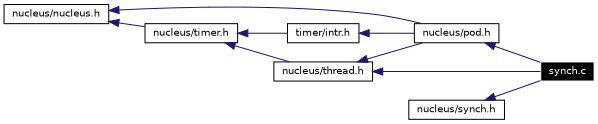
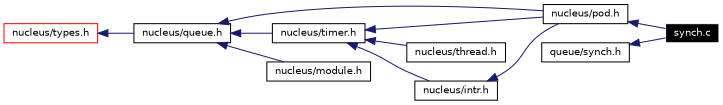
  digraph {
    rankdir=LR
    node [color=black fontname=Helvetica fontsize=10 shape=record]
    edge [color=midnightblue dir=back fontname=Helvetica fontsize=10 labelfontname=Helvetica labelfontsize=10 style=solid]
    n1 [color=white fillcolor=black fontcolor=white height=0.2 label="synch.c" style=filled width=0.4]
    n2 [height=0.2 label="nucleus/pod.h" width=0.4]
    n3 [height=0.2 label="nucleus/thread.h" width=0.4]
    n4 [height=0.2 label="nucleus/timer.h" width=0.4]
-   n5 [height=0.2 label="timer/intr.h" width=0.4]
-   n6 [height=0.2 label="nucleus/nucleus.h" width=0.4]
-   n8 [height=0.2 label="nucleus/synch.h" width=0.4]
+   n5 [height=0.2 label="nucleus/intr.h" width=0.4]
+   n6 [height=0.2 label="nucleus/queue.h" width=0.4]
+   n7 [height=0.2 label="nucleus/module.h" width=0.4]
+   n8 [height=0.2 label="queue/synch.h" width=0.4]
+   n9 [color=red height=0.2 label="nucleus/types.h" width=0.4]
    n2 -> n1
-   n3 -> n1
-   n3 -> n2
+   n4 -> n2
    n4 -> n3
    n4 -> n5
    n5 -> n2
    n6 -> n2
    n6 -> n4
+   n6 -> n7
    n8 -> n1
+   n9 -> n6
  }
